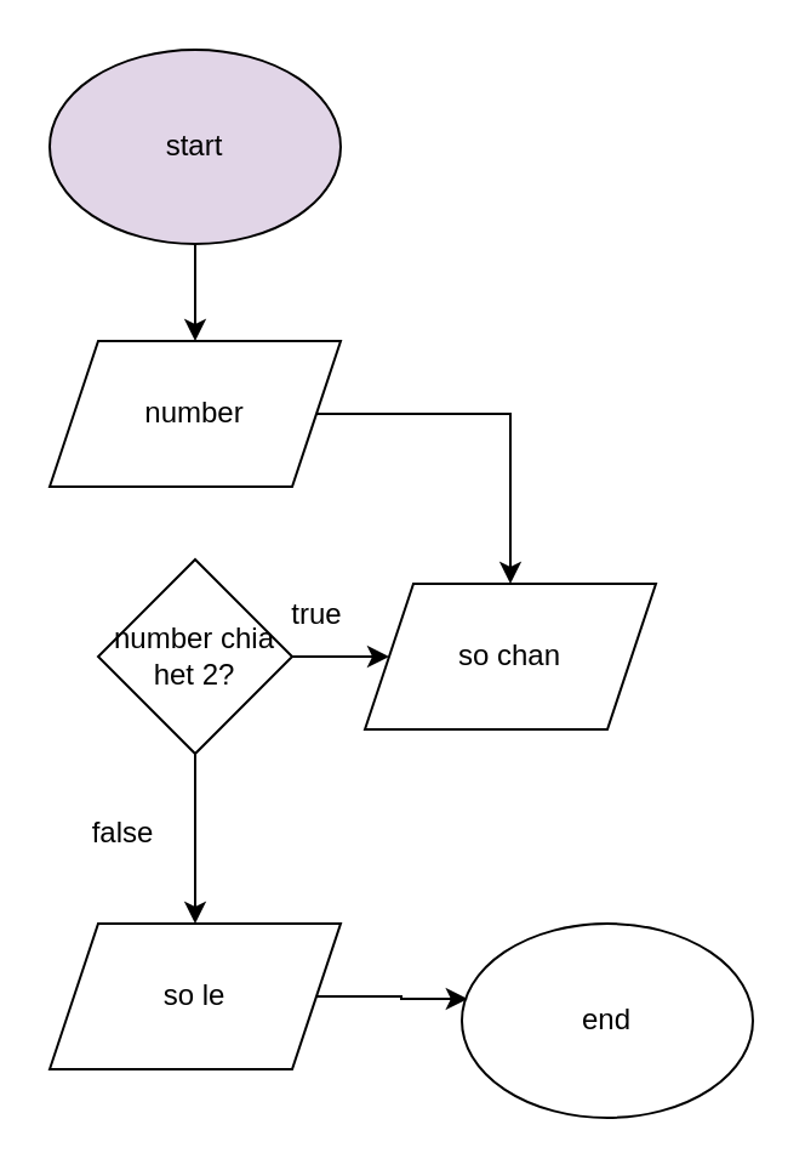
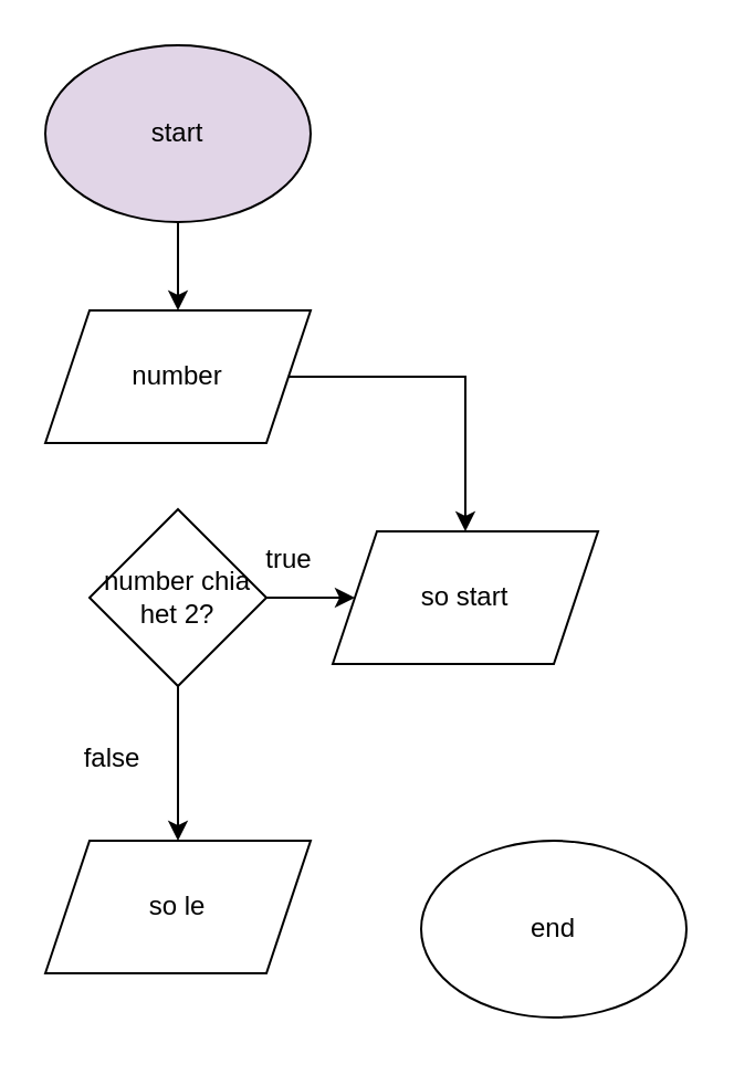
  <mxCell id="0" />
  <mxCell id="1" parent="0" />
  <mxCell id="2" value="" style="edgeStyle=orthogonalEdgeStyle;rounded=0;orthogonalLoop=1;jettySize=auto;html=1;" edge="1" parent="1" source="3" target="5"><mxGeometry relative="1" as="geometry" /></mxCell>
  <mxCell id="3" value="start" style="ellipse;whiteSpace=wrap;html=1;fillColor=#e1d5e7;" vertex="1" parent="1"><mxGeometry x="20" y="20" width="120" height="80" as="geometry" /></mxCell>
  <mxCell id="4" value="" style="edgeStyle=orthogonalEdgeStyle;rounded=0;orthogonalLoop=1;jettySize=auto;html=1;" edge="1" parent="1" source="5" target="9"><mxGeometry relative="1" as="geometry" /></mxCell>
  <mxCell id="5" value="number" style="shape=parallelogram;perimeter=parallelogramPerimeter;whiteSpace=wrap;html=1;fixedSize=1;" vertex="1" parent="1"><mxGeometry x="20" y="140" width="120" height="60" as="geometry" /></mxCell>
  <mxCell id="6" value="" style="edgeStyle=orthogonalEdgeStyle;rounded=0;orthogonalLoop=1;jettySize=auto;html=1;" edge="1" parent="1" source="8" target="9"><mxGeometry relative="1" as="geometry" /></mxCell>
  <mxCell id="7" value="" style="edgeStyle=orthogonalEdgeStyle;rounded=0;orthogonalLoop=1;jettySize=auto;html=1;" edge="1" parent="1" source="8" target="11"><mxGeometry relative="1" as="geometry" /></mxCell>
  <mxCell id="8" value="number chia het 2?" style="rhombus;whiteSpace=wrap;html=1;" vertex="1" parent="1"><mxGeometry x="40" y="230" width="80" height="80" as="geometry" /></mxCell>
- <mxCell id="9" value="so chan" style="shape=parallelogram;perimeter=parallelogramPerimeter;whiteSpace=wrap;html=1;fixedSize=1;" vertex="1" parent="1"><mxGeometry x="150" y="240" width="120" height="60" as="geometry" /></mxCell>
+ <mxCell id="9" value="so start" style="shape=parallelogram;perimeter=parallelogramPerimeter;whiteSpace=wrap;html=1;fixedSize=1;" vertex="1" parent="1"><mxGeometry x="150" y="240" width="120" height="60" as="geometry" /></mxCell>
  <mxCell id="10" value="true" style="text;html=1;align=center;verticalAlign=middle;resizable=0;points=[];autosize=1;strokeColor=none;fillColor=none;" vertex="1" parent="1"><mxGeometry x="110" y="238" width="40" height="30" as="geometry" /></mxCell>
  <mxCell id="11" value="so le" style="shape=parallelogram;perimeter=parallelogramPerimeter;whiteSpace=wrap;html=1;fixedSize=1;" vertex="1" parent="1"><mxGeometry x="20" y="380" width="120" height="60" as="geometry" /></mxCell>
  <mxCell id="12" value="end" style="ellipse;whiteSpace=wrap;html=1;" vertex="1" parent="1"><mxGeometry x="190" y="380" width="120" height="80" as="geometry" /></mxCell>
- <mxCell id="13" style="edgeStyle=orthogonalEdgeStyle;rounded=0;orthogonalLoop=1;jettySize=auto;html=1;exitX=1;exitY=0.5;exitDx=0;exitDy=0;entryX=0.02;entryY=0.388;entryDx=0;entryDy=0;entryPerimeter=0;" edge="1" parent="1" source="11" target="12"><mxGeometry relative="1" as="geometry"><Array as="points"><mxPoint x="165" y="410" /><mxPoint x="165" y="411" /></Array></mxGeometry></mxCell>
  <mxCell id="14" value="false" style="text;html=1;align=center;verticalAlign=middle;resizable=0;points=[];autosize=1;strokeColor=none;fillColor=none;" vertex="1" parent="1"><mxGeometry x="25" y="328" width="50" height="30" as="geometry" /></mxCell>
